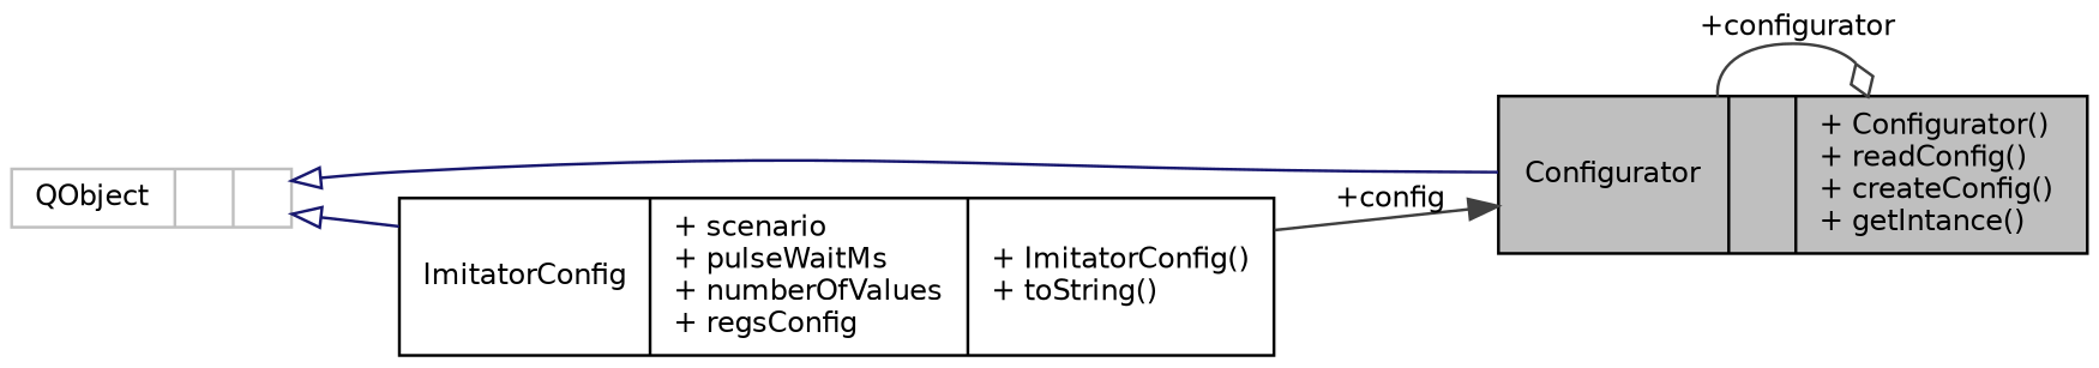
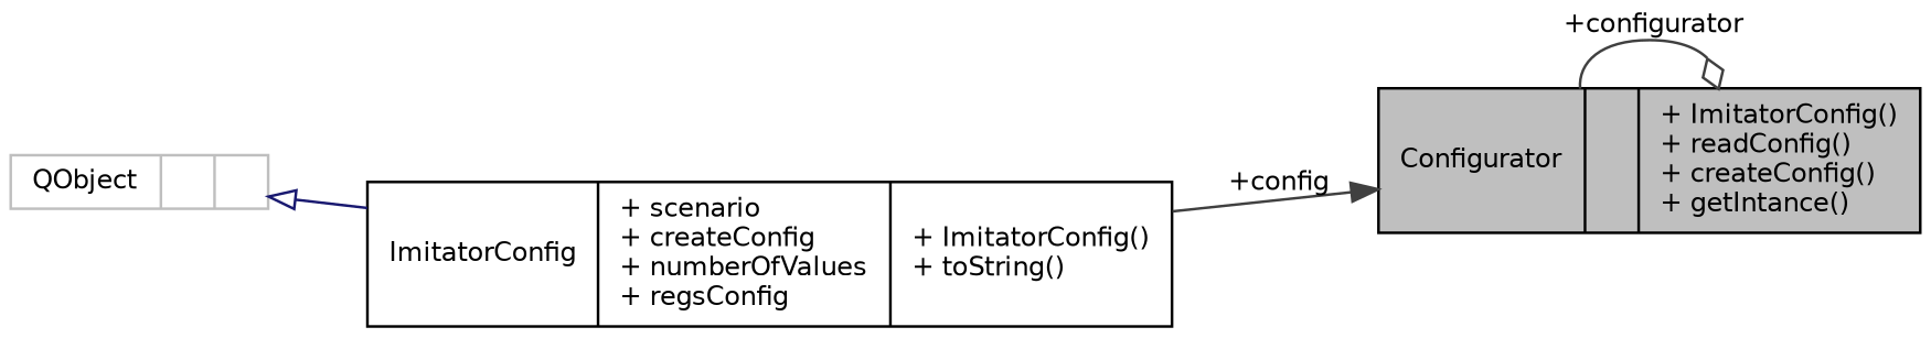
  digraph {
    rankdir=LR
    node [color=black fillcolor=white fontname=Helvetica fontsize=10 shape=record style=filled]
    edge [color=grey25 fontname=Helvetica fontsize=10 labelfontname=Helvetica labelfontsize=10 style=solid]
-   n1 [fillcolor=grey75 fontcolor=black height=0.2 label="{Configurator\n||+ Configurator()\l+ readConfig()\l+ createConfig()\l+ getIntance()\l}" width=0.4]
+   n1 [fillcolor=grey75 fontcolor=black height=0.2 label="{Configurator\n||+ ImitatorConfig()\l+ readConfig()\l+ createConfig()\l+ getIntance()\l}" width=0.4]
    n2 [color=grey75 height=0.2 label="{QObject\n||}" width=0.4]
-   n3 [height=0.2 label="{ImitatorConfig\n|+ scenario\l+ pulseWaitMs\l+ numberOfValues\l+ regsConfig\l|+ ImitatorConfig()\l+ toString()\l}" width=0.4]
+   n3 [height=0.2 label="{ImitatorConfig\n|+ scenario\l+ createConfig\l+ numberOfValues\l+ regsConfig\l|+ ImitatorConfig()\l+ toString()\l}" width=0.4]
    n1 -> n1 [arrowhead=odiamond label=" +configurator"]
-   n2 -> n1 [arrowtail=onormal color=midnightblue dir=back]
    n2 -> n3 [arrowtail=onormal color=midnightblue dir=back]
    n3 -> n1 [arrowhead=normal label=" +config"]
  }
